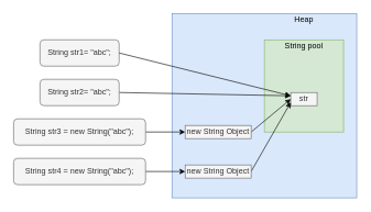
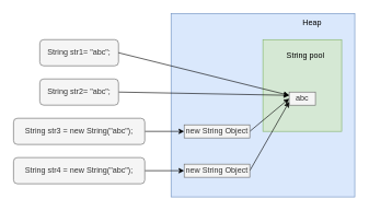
  <mxCell id="0" />
  <mxCell id="1" parent="0" />
  <mxCell id="2" value="" style="rounded=0;whiteSpace=wrap;html=1;fillColor=#dae8fc;strokeColor=#6c8ebf;" parent="1" vertex="1"><mxGeometry x="260" y="20" width="280" height="280" as="geometry" /></mxCell>
  <mxCell id="3" value="String str1= &quot;abc&quot;;" style="rounded=1;whiteSpace=wrap;html=1;fillColor=#f5f5f5;strokeColor=#666666;fontColor=#333333;" parent="1" vertex="1"><mxGeometry x="60" y="60" width="120" height="40" as="geometry" /></mxCell>
  <mxCell id="4" value="" style="rounded=0;whiteSpace=wrap;html=1;fillColor=#d5e8d4;strokeColor=#82b366;" parent="1" vertex="1"><mxGeometry x="400" y="60" width="120" height="140" as="geometry" /></mxCell>
  <mxCell id="5" style="edgeStyle=none;rounded=0;orthogonalLoop=1;jettySize=auto;html=1;exitX=1;exitY=0.5;exitDx=0;exitDy=0;entryX=0;entryY=0.25;entryDx=0;entryDy=0;" parent="1" source="6" target="7" edge="1"><mxGeometry relative="1" as="geometry" /></mxCell>
  <mxCell id="6" value="String str2= &quot;abc&quot;;" style="rounded=1;whiteSpace=wrap;html=1;fillColor=#f5f5f5;strokeColor=#666666;fontColor=#333333;" parent="1" vertex="1"><mxGeometry x="60" y="120" width="120" height="40" as="geometry" /></mxCell>
- <mxCell id="7" value="str" style="rounded=0;whiteSpace=wrap;html=1;fillColor=#f5f5f5;strokeColor=#666666;fontColor=#333333;" parent="1" vertex="1"><mxGeometry x="440" y="140" width="40" height="20" as="geometry" /></mxCell>
+ <mxCell id="7" value="abc" style="rounded=0;whiteSpace=wrap;html=1;fillColor=#f5f5f5;strokeColor=#666666;fontColor=#333333;" parent="1" vertex="1"><mxGeometry x="440" y="140" width="40" height="20" as="geometry" /></mxCell>
  <mxCell id="8" style="rounded=0;orthogonalLoop=1;jettySize=auto;html=1;exitX=1;exitY=0.5;exitDx=0;exitDy=0;entryX=0;entryY=0.25;entryDx=0;entryDy=0;" parent="1" source="3" target="7" edge="1"><mxGeometry relative="1" as="geometry" /></mxCell>
- <mxCell id="9" value="String pool" style="text;html=1;strokeColor=none;fillColor=none;align=center;verticalAlign=middle;whiteSpace=wrap;rounded=0;" parent="1" vertex="1"><mxGeometry x="430" y="60" width="60" height="20" as="geometry" /></mxCell>
- <mxCell id="10" value="Heap" style="text;html=1;strokeColor=none;fillColor=none;align=center;verticalAlign=middle;whiteSpace=wrap;rounded=0;" parent="1" vertex="1"><mxGeometry x="440" y="20" width="40" height="20" as="geometry" /></mxCell>
+ <mxCell id="9" value="String pool" style="text;html=1;strokeColor=none;fillColor=none;align=center;verticalAlign=middle;whiteSpace=wrap;rounded=0;" parent="1" vertex="1"><mxGeometry x="435" y="75" width="60" height="20" as="geometry" /></mxCell>
+ <mxCell id="10" value="Heap" style="text;html=1;strokeColor=none;fillColor=none;align=center;verticalAlign=middle;whiteSpace=wrap;rounded=0;" parent="1" vertex="1"><mxGeometry x="455" y="25" width="40" height="20" as="geometry" /></mxCell>
  <mxCell id="11" style="edgeStyle=none;rounded=0;orthogonalLoop=1;jettySize=auto;html=1;exitX=1;exitY=0.5;exitDx=0;exitDy=0;" parent="1" source="12" target="14" edge="1"><mxGeometry relative="1" as="geometry" /></mxCell>
  <mxCell id="12" value="String str3 = new String(&quot;abc&quot;);" style="rounded=1;whiteSpace=wrap;html=1;fillColor=#f5f5f5;strokeColor=#666666;fontColor=#333333;" parent="1" vertex="1"><mxGeometry y="180" width="200" height="40" as="geometry" x="20" /></mxCell>
  <mxCell id="13" style="rounded=0;orthogonalLoop=1;jettySize=auto;html=1;exitX=1;exitY=0.5;exitDx=0;exitDy=0;entryX=0;entryY=0.5;entryDx=0;entryDy=0;" parent="1" source="14" target="7" edge="1"><mxGeometry relative="1" as="geometry" /></mxCell>
  <mxCell id="14" value="new String Object" style="rounded=0;whiteSpace=wrap;html=1;fillColor=#f5f5f5;strokeColor=#666666;fontColor=#333333;" parent="1" vertex="1"><mxGeometry x="280" y="190" width="100" height="20" as="geometry" /></mxCell>
  <mxCell id="15" style="edgeStyle=none;rounded=0;orthogonalLoop=1;jettySize=auto;html=1;exitX=1;exitY=0.5;exitDx=0;exitDy=0;entryX=0;entryY=0.5;entryDx=0;entryDy=0;" parent="1" source="16" target="18" edge="1"><mxGeometry relative="1" as="geometry" /></mxCell>
  <mxCell id="16" value="String str4 = new String(&quot;abc&quot;);" style="rounded=1;whiteSpace=wrap;html=1;fillColor=#f5f5f5;strokeColor=#666666;fontColor=#333333;" parent="1" vertex="1"><mxGeometry y="240" width="200" height="40" as="geometry" x="20" /></mxCell>
  <mxCell id="17" style="edgeStyle=none;rounded=0;orthogonalLoop=1;jettySize=auto;html=1;exitX=1;exitY=0.5;exitDx=0;exitDy=0;entryX=0;entryY=0.75;entryDx=0;entryDy=0;" parent="1" source="18" target="7" edge="1"><mxGeometry relative="1" as="geometry" /></mxCell>
  <mxCell id="18" value="new String Object" style="rounded=0;whiteSpace=wrap;html=1;fillColor=#f5f5f5;strokeColor=#666666;fontColor=#333333;" parent="1" vertex="1"><mxGeometry x="280" y="250" width="100" height="20" as="geometry" /></mxCell>
